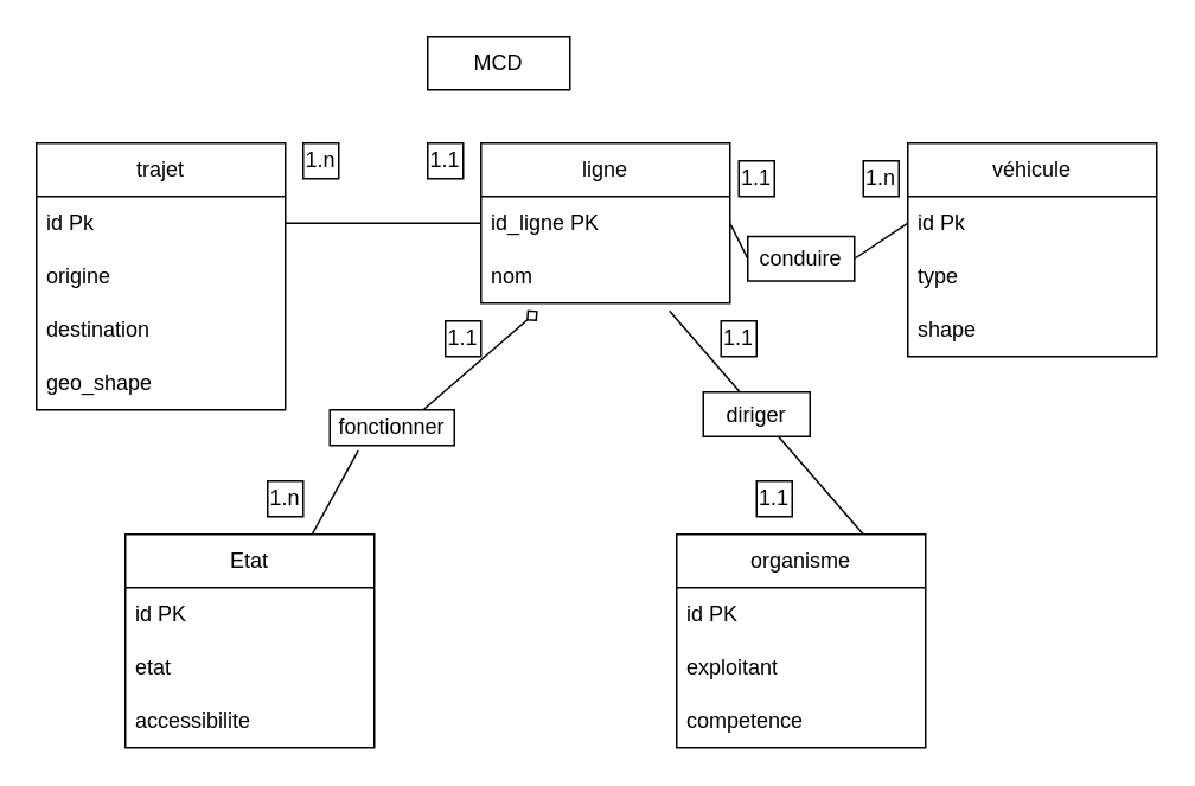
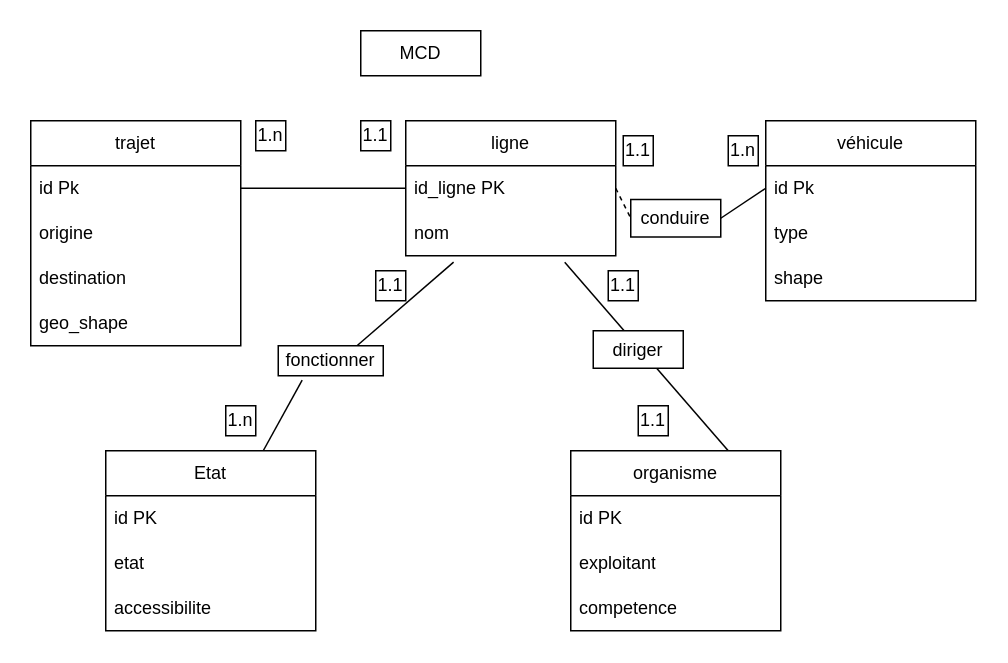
  <mxCell id="0" />
  <mxCell id="1" parent="0" />
  <mxCell id="2" value="ligne" style="swimlane;fontStyle=0;childLayout=stackLayout;horizontal=1;startSize=30;horizontalStack=0;resizeParent=1;resizeParentMax=0;resizeLast=0;collapsible=1;marginBottom=0;whiteSpace=wrap;html=1;" parent="1" vertex="1"><mxGeometry x="270" y="80" width="140" height="90" as="geometry" /></mxCell>
  <mxCell id="3" value="id_ligne PK" style="text;strokeColor=none;fillColor=none;align=left;verticalAlign=middle;spacingLeft=4;spacingRight=4;overflow=hidden;points=[[0,0.5],[1,0.5]];portConstraint=eastwest;rotatable=0;whiteSpace=wrap;html=1;" parent="2" vertex="1"><mxGeometry y="30" width="140" height="30" as="geometry" /></mxCell>
  <mxCell id="4" value="nom" style="text;strokeColor=none;fillColor=none;align=left;verticalAlign=middle;spacingLeft=4;spacingRight=4;overflow=hidden;points=[[0,0.5],[1,0.5]];portConstraint=eastwest;rotatable=0;whiteSpace=wrap;html=1;" parent="2" vertex="1"><mxGeometry y="60" width="140" height="30" as="geometry" /></mxCell>
  <mxCell id="5" value="MCD" style="rounded=0;whiteSpace=wrap;html=1;" parent="1" vertex="1"><mxGeometry x="240" y="20" width="80" height="30" as="geometry" /></mxCell>
  <mxCell id="6" value="trajet" style="swimlane;fontStyle=0;childLayout=stackLayout;horizontal=1;startSize=30;horizontalStack=0;resizeParent=1;resizeParentMax=0;resizeLast=0;collapsible=1;marginBottom=0;whiteSpace=wrap;html=1;" parent="1" vertex="1"><mxGeometry x="20" y="80" width="140" height="150" as="geometry" /></mxCell>
  <mxCell id="7" value="id Pk" style="text;strokeColor=none;fillColor=none;align=left;verticalAlign=middle;spacingLeft=4;spacingRight=4;overflow=hidden;points=[[0,0.5],[1,0.5]];portConstraint=eastwest;rotatable=0;whiteSpace=wrap;html=1;" parent="6" vertex="1"><mxGeometry y="30" width="140" height="30" as="geometry" /></mxCell>
  <mxCell id="8" value="origine" style="text;strokeColor=none;fillColor=none;align=left;verticalAlign=middle;spacingLeft=4;spacingRight=4;overflow=hidden;points=[[0,0.5],[1,0.5]];portConstraint=eastwest;rotatable=0;whiteSpace=wrap;html=1;" parent="6" vertex="1"><mxGeometry y="60" width="140" height="30" as="geometry" /></mxCell>
  <mxCell id="9" value="destination" style="text;strokeColor=none;fillColor=none;align=left;verticalAlign=middle;spacingLeft=4;spacingRight=4;overflow=hidden;points=[[0,0.5],[1,0.5]];portConstraint=eastwest;rotatable=0;whiteSpace=wrap;html=1;" parent="6" vertex="1"><mxGeometry y="90" width="140" height="30" as="geometry" /></mxCell>
  <mxCell id="10" value="geo_shape" style="text;strokeColor=none;fillColor=none;align=left;verticalAlign=middle;spacingLeft=4;spacingRight=4;overflow=hidden;points=[[0,0.5],[1,0.5]];portConstraint=eastwest;rotatable=0;whiteSpace=wrap;html=1;" parent="6" vertex="1"><mxGeometry y="120" width="140" height="30" as="geometry" /></mxCell>
  <mxCell id="11" value="véhicule" style="swimlane;fontStyle=0;childLayout=stackLayout;horizontal=1;startSize=30;horizontalStack=0;resizeParent=1;resizeParentMax=0;resizeLast=0;collapsible=1;marginBottom=0;whiteSpace=wrap;html=1;" parent="1" vertex="1"><mxGeometry x="510" y="80" width="140" height="120" as="geometry" /></mxCell>
  <mxCell id="12" value="id Pk" style="text;strokeColor=none;fillColor=none;align=left;verticalAlign=middle;spacingLeft=4;spacingRight=4;overflow=hidden;points=[[0,0.5],[1,0.5]];portConstraint=eastwest;rotatable=0;whiteSpace=wrap;html=1;" parent="11" vertex="1"><mxGeometry y="30" width="140" height="30" as="geometry" /></mxCell>
  <mxCell id="13" value="type" style="text;strokeColor=none;fillColor=none;align=left;verticalAlign=middle;spacingLeft=4;spacingRight=4;overflow=hidden;points=[[0,0.5],[1,0.5]];portConstraint=eastwest;rotatable=0;whiteSpace=wrap;html=1;" parent="11" vertex="1"><mxGeometry y="60" width="140" height="30" as="geometry" /></mxCell>
  <mxCell id="14" value="shape" style="text;strokeColor=none;fillColor=none;align=left;verticalAlign=middle;spacingLeft=4;spacingRight=4;overflow=hidden;points=[[0,0.5],[1,0.5]];portConstraint=eastwest;rotatable=0;whiteSpace=wrap;html=1;" parent="11" vertex="1"><mxGeometry y="90" width="140" height="30" as="geometry" /></mxCell>
- <mxCell id="15" style="edgeStyle=none;html=1;exitX=0.75;exitY=0;exitDx=0;exitDy=0;entryX=0.228;entryY=1.143;entryDx=0;entryDy=0;entryPerimeter=0;endArrow=diamond;endFill=0;startArrow=none;" parent="1" source="30" target="4" edge="1"><mxGeometry relative="1" as="geometry" /></mxCell>
+ <mxCell id="15" style="edgeStyle=none;html=1;exitX=0.75;exitY=0;exitDx=0;exitDy=0;entryX=0.228;entryY=1.143;entryDx=0;entryDy=0;entryPerimeter=0;endArrow=none;endFill=0;startArrow=none;" parent="1" source="30" target="4" edge="1"><mxGeometry relative="1" as="geometry" /></mxCell>
  <mxCell id="16" value="Etat" style="swimlane;fontStyle=0;childLayout=stackLayout;horizontal=1;startSize=30;horizontalStack=0;resizeParent=1;resizeParentMax=0;resizeLast=0;collapsible=1;marginBottom=0;whiteSpace=wrap;html=1;" parent="1" vertex="1"><mxGeometry x="70" y="300" width="140" height="120" as="geometry" /></mxCell>
  <mxCell id="17" value="id PK" style="text;strokeColor=none;fillColor=none;align=left;verticalAlign=middle;spacingLeft=4;spacingRight=4;overflow=hidden;points=[[0,0.5],[1,0.5]];portConstraint=eastwest;rotatable=0;whiteSpace=wrap;html=1;" parent="16" vertex="1"><mxGeometry y="30" width="140" height="30" as="geometry" /></mxCell>
  <mxCell id="18" value="etat" style="text;strokeColor=none;fillColor=none;align=left;verticalAlign=middle;spacingLeft=4;spacingRight=4;overflow=hidden;points=[[0,0.5],[1,0.5]];portConstraint=eastwest;rotatable=0;whiteSpace=wrap;html=1;" parent="16" vertex="1"><mxGeometry y="60" width="140" height="30" as="geometry" /></mxCell>
  <mxCell id="19" value="accessibilite" style="text;strokeColor=none;fillColor=none;align=left;verticalAlign=middle;spacingLeft=4;spacingRight=4;overflow=hidden;points=[[0,0.5],[1,0.5]];portConstraint=eastwest;rotatable=0;whiteSpace=wrap;html=1;" parent="16" vertex="1"><mxGeometry y="90" width="140" height="30" as="geometry" /></mxCell>
  <mxCell id="20" style="edgeStyle=none;html=1;exitX=0.75;exitY=0;exitDx=0;exitDy=0;entryX=0.757;entryY=1.143;entryDx=0;entryDy=0;entryPerimeter=0;endArrow=none;endFill=0;" parent="1" source="21" target="4" edge="1"><mxGeometry relative="1" as="geometry" /></mxCell>
  <mxCell id="21" value="organisme" style="swimlane;fontStyle=0;childLayout=stackLayout;horizontal=1;startSize=30;horizontalStack=0;resizeParent=1;resizeParentMax=0;resizeLast=0;collapsible=1;marginBottom=0;whiteSpace=wrap;html=1;" parent="1" vertex="1"><mxGeometry x="380" y="300" width="140" height="120" as="geometry" /></mxCell>
  <mxCell id="22" value="id PK" style="text;strokeColor=none;fillColor=none;align=left;verticalAlign=middle;spacingLeft=4;spacingRight=4;overflow=hidden;points=[[0,0.5],[1,0.5]];portConstraint=eastwest;rotatable=0;whiteSpace=wrap;html=1;" parent="21" vertex="1"><mxGeometry y="30" width="140" height="30" as="geometry" /></mxCell>
  <mxCell id="23" value="exploitant" style="text;strokeColor=none;fillColor=none;align=left;verticalAlign=middle;spacingLeft=4;spacingRight=4;overflow=hidden;points=[[0,0.5],[1,0.5]];portConstraint=eastwest;rotatable=0;whiteSpace=wrap;html=1;" parent="21" vertex="1"><mxGeometry y="60" width="140" height="30" as="geometry" /></mxCell>
  <mxCell id="24" value="competence" style="text;strokeColor=none;fillColor=none;align=left;verticalAlign=middle;spacingLeft=4;spacingRight=4;overflow=hidden;points=[[0,0.5],[1,0.5]];portConstraint=eastwest;rotatable=0;whiteSpace=wrap;html=1;" parent="21" vertex="1"><mxGeometry y="90" width="140" height="30" as="geometry" /></mxCell>
  <mxCell id="25" style="edgeStyle=none;html=1;exitX=0;exitY=0.5;exitDx=0;exitDy=0;entryX=1;entryY=0.5;entryDx=0;entryDy=0;endArrow=none;endFill=0;" parent="1" source="3" target="7" edge="1"><mxGeometry relative="1" as="geometry" /></mxCell>
  <mxCell id="26" style="edgeStyle=none;html=1;exitX=1;exitY=0.5;exitDx=0;exitDy=0;entryX=0;entryY=0.5;entryDx=0;entryDy=0;endArrow=none;endFill=0;startArrow=none;" parent="1" source="28" target="12" edge="1"><mxGeometry relative="1" as="geometry" /></mxCell>
- <mxCell id="27" value="" style="edgeStyle=none;html=1;exitX=1;exitY=0.5;exitDx=0;exitDy=0;entryX=0;entryY=0.5;entryDx=0;entryDy=0;endArrow=none;endFill=0;" parent="1" source="3" target="28" edge="1"><mxGeometry relative="1" as="geometry"><mxPoint x="400" y="125" as="sourcePoint" /><mxPoint x="460" y="125" as="targetPoint" /></mxGeometry></mxCell>
+ <mxCell id="27" value="" style="edgeStyle=none;html=1;exitX=1;exitY=0.5;exitDx=0;exitDy=0;entryX=0;entryY=0.5;entryDx=0;entryDy=0;endArrow=none;endFill=0;dashed=1;" parent="1" source="3" target="28" edge="1"><mxGeometry relative="1" as="geometry"><mxPoint x="400" y="125" as="sourcePoint" /><mxPoint x="460" y="125" as="targetPoint" /></mxGeometry></mxCell>
  <mxCell id="28" value="conduire" style="rounded=0;whiteSpace=wrap;html=1;" parent="1" vertex="1"><mxGeometry x="420" y="132.5" width="60" height="25" as="geometry" /></mxCell>
  <mxCell id="29" value="" style="edgeStyle=none;html=1;exitX=0.75;exitY=0;exitDx=0;exitDy=0;entryX=0.228;entryY=1.143;entryDx=0;entryDy=0;entryPerimeter=0;endArrow=none;endFill=0;" parent="1" source="16" target="30" edge="1"><mxGeometry relative="1" as="geometry"><mxPoint x="175" y="300" as="sourcePoint" /><mxPoint x="301.92" y="174.29" as="targetPoint" /></mxGeometry></mxCell>
  <mxCell id="30" value="fonctionner" style="rounded=0;whiteSpace=wrap;html=1;" parent="1" vertex="1"><mxGeometry x="185" y="230" width="70" height="20" as="geometry" /></mxCell>
  <mxCell id="31" value="diriger" style="rounded=0;whiteSpace=wrap;html=1;" parent="1" vertex="1"><mxGeometry x="395" y="220" width="60" height="25" as="geometry" /></mxCell>
  <mxCell id="32" value="1.n" style="rounded=0;whiteSpace=wrap;html=1;" vertex="1" parent="1"><mxGeometry x="485" y="90" width="20" height="20" as="geometry" /></mxCell>
  <mxCell id="33" value="1.1" style="rounded=0;whiteSpace=wrap;html=1;" vertex="1" parent="1"><mxGeometry x="415" y="90" width="20" height="20" as="geometry" /></mxCell>
  <mxCell id="34" value="1.n" style="rounded=0;whiteSpace=wrap;html=1;" vertex="1" parent="1"><mxGeometry x="170" y="80" width="20" height="20" as="geometry" /></mxCell>
  <mxCell id="35" value="1.1" style="rounded=0;whiteSpace=wrap;html=1;" vertex="1" parent="1"><mxGeometry x="240" y="80" width="20" height="20" as="geometry" /></mxCell>
  <mxCell id="36" value="1.1" style="rounded=0;whiteSpace=wrap;html=1;" vertex="1" parent="1"><mxGeometry x="425" y="270" width="20" height="20" as="geometry" /></mxCell>
  <mxCell id="37" value="1.1" style="rounded=0;whiteSpace=wrap;html=1;" vertex="1" parent="1"><mxGeometry x="405" y="180" width="20" height="20" as="geometry" /></mxCell>
  <mxCell id="38" value="1.n" style="rounded=0;whiteSpace=wrap;html=1;" vertex="1" parent="1"><mxGeometry x="150" y="270" width="20" height="20" as="geometry" /></mxCell>
  <mxCell id="39" value="1.1" style="rounded=0;whiteSpace=wrap;html=1;" vertex="1" parent="1"><mxGeometry x="250" y="180" width="20" height="20" as="geometry" /></mxCell>
